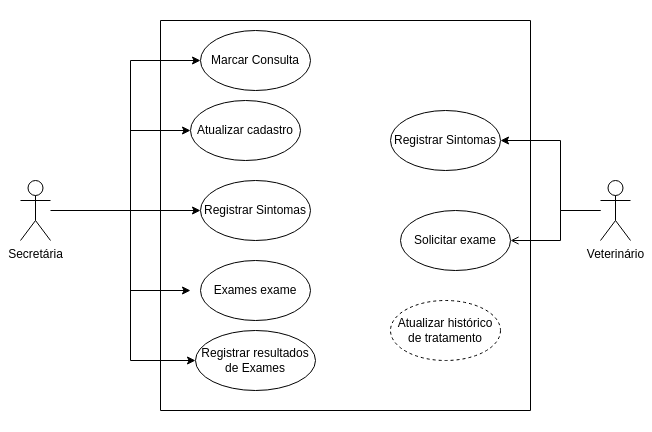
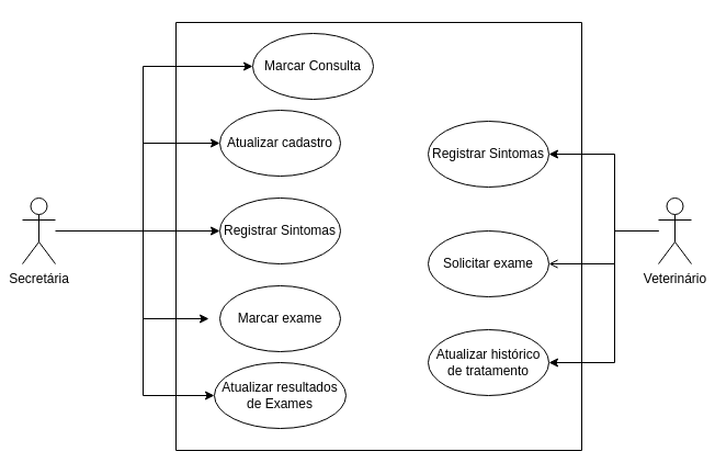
  <mxCell id="0" />
  <mxCell id="1" parent="0" />
  <mxCell id="2" style="edgeStyle=orthogonalEdgeStyle;rounded=0;orthogonalLoop=1;jettySize=auto;html=1;entryX=0;entryY=0.5;entryDx=0;entryDy=0;" edge="1" parent="1" target="12"><mxGeometry relative="1" as="geometry"><mxPoint x="50" y="210" as="sourcePoint" /><Array as="points"><mxPoint x="80" y="210" /><mxPoint x="130" y="210" /><mxPoint x="130" y="60" /></Array></mxGeometry></mxCell>
  <mxCell id="3" style="edgeStyle=orthogonalEdgeStyle;rounded=0;orthogonalLoop=1;jettySize=auto;html=1;" edge="1" parent="1" target="15"><mxGeometry relative="1" as="geometry"><mxPoint x="80" y="210" as="sourcePoint" /><Array as="points"><mxPoint x="130" y="210" /><mxPoint x="130" y="130" /></Array></mxGeometry></mxCell>
  <mxCell id="4" style="edgeStyle=orthogonalEdgeStyle;rounded=0;orthogonalLoop=1;jettySize=auto;html=1;entryX=0;entryY=0.5;entryDx=0;entryDy=0;" edge="1" parent="1" target="13"><mxGeometry relative="1" as="geometry"><mxPoint x="70" y="210" as="sourcePoint" /><Array as="points"><mxPoint x="110" y="210" /><mxPoint x="110" y="210" /></Array></mxGeometry></mxCell>
  <mxCell id="5" style="edgeStyle=orthogonalEdgeStyle;rounded=0;orthogonalLoop=1;jettySize=auto;html=1;entryX=0;entryY=0.5;entryDx=0;entryDy=0;" edge="1" parent="1"><mxGeometry relative="1" as="geometry"><mxPoint x="60" y="210" as="sourcePoint" /><mxPoint x="190" y="290" as="targetPoint" /><Array as="points"><mxPoint x="70" y="210" /><mxPoint x="130" y="210" /><mxPoint x="130" y="290" /></Array></mxGeometry></mxCell>
  <mxCell id="6" style="edgeStyle=orthogonalEdgeStyle;rounded=0;orthogonalLoop=1;jettySize=auto;html=1;entryX=0;entryY=0.5;entryDx=0;entryDy=0;" edge="1" parent="1" target="16"><mxGeometry relative="1" as="geometry"><mxPoint x="60" y="210" as="sourcePoint" /><Array as="points"><mxPoint x="130" y="210" /><mxPoint x="130" y="360" /></Array></mxGeometry></mxCell>
  <mxCell id="7" value="Secretária" style="shape=umlActor;verticalLabelPosition=bottom;verticalAlign=top;html=1;outlineConnect=0;" vertex="1" parent="1"><mxGeometry x="20" y="180" width="30" height="60" as="geometry" /></mxCell>
  <mxCell id="8" style="edgeStyle=orthogonalEdgeStyle;rounded=0;orthogonalLoop=1;jettySize=auto;html=1;entryX=1;entryY=0.5;entryDx=0;entryDy=0;" edge="1" parent="1" source="11" target="17"><mxGeometry relative="1" as="geometry"><Array as="points"><mxPoint x="560" y="210" /><mxPoint x="560" y="140" /></Array></mxGeometry></mxCell>
  <mxCell id="9" style="edgeStyle=orthogonalEdgeStyle;rounded=0;orthogonalLoop=1;jettySize=auto;html=1;entryX=1;entryY=0.5;entryDx=0;entryDy=0;endArrow=open;" edge="1" parent="1" source="11" target="18"><mxGeometry relative="1" as="geometry"><Array as="points"><mxPoint x="560" y="210" /><mxPoint x="560" y="240" /></Array></mxGeometry></mxCell>
+ <mxCell id="10" style="edgeStyle=orthogonalEdgeStyle;rounded=0;orthogonalLoop=1;jettySize=auto;html=1;entryX=1;entryY=0.5;entryDx=0;entryDy=0;" edge="1" parent="1" source="11" target="19"><mxGeometry relative="1" as="geometry"><Array as="points"><mxPoint x="560" y="210" /><mxPoint x="560" y="330" /></Array></mxGeometry></mxCell>
  <mxCell id="11" value="Veterinário" style="shape=umlActor;verticalLabelPosition=bottom;verticalAlign=top;html=1;outlineConnect=0;" vertex="1" parent="1"><mxGeometry x="600" y="180" width="30" height="60" as="geometry" /></mxCell>
- <mxCell id="12" value="Marcar Consulta" style="ellipse;whiteSpace=wrap;html=1;" vertex="1" parent="1"><mxGeometry x="200" y="30" width="110" height="60" as="geometry" /></mxCell>
+ <mxCell id="12" value="Marcar Consulta" style="ellipse;whiteSpace=wrap;html=1;" vertex="1" parent="1"><mxGeometry x="230" y="30" width="110" height="60" as="geometry" /></mxCell>
  <mxCell id="13" value="Registrar Sintomas" style="ellipse;whiteSpace=wrap;html=1;" vertex="1" parent="1"><mxGeometry x="200" y="180" width="110" height="60" as="geometry" /></mxCell>
- <mxCell id="14" value="Exames exame" style="ellipse;whiteSpace=wrap;html=1;" vertex="1" parent="1"><mxGeometry x="200" y="260" width="110" height="60" as="geometry" /></mxCell>
- <mxCell id="15" value="Atualizar cadastro" style="ellipse;whiteSpace=wrap;html=1;" vertex="1" parent="1"><mxGeometry x="190" y="100" width="110" height="60" as="geometry" /></mxCell>
- <mxCell id="16" value="Registrar resultados de Exames" style="ellipse;whiteSpace=wrap;html=1;" vertex="1" parent="1"><mxGeometry x="195" y="330" width="120" height="60" as="geometry" /></mxCell>
+ <mxCell id="14" value="Marcar exame" style="ellipse;whiteSpace=wrap;html=1;" vertex="1" parent="1"><mxGeometry x="200" y="260" width="110" height="60" as="geometry" /></mxCell>
+ <mxCell id="15" value="Atualizar cadastro" style="ellipse;whiteSpace=wrap;html=1;" vertex="1" parent="1"><mxGeometry x="200" y="100" width="110" height="60" as="geometry" /></mxCell>
+ <mxCell id="16" value="Atualizar resultados de Exames" style="ellipse;whiteSpace=wrap;html=1;" vertex="1" parent="1"><mxGeometry x="195" y="330" width="120" height="60" as="geometry" /></mxCell>
  <mxCell id="17" value="Registrar Sintomas" style="ellipse;whiteSpace=wrap;html=1;" vertex="1" parent="1"><mxGeometry x="390" y="110" width="110" height="60" as="geometry" /></mxCell>
- <mxCell id="18" value="Solicitar exame" style="ellipse;whiteSpace=wrap;html=1;" vertex="1" parent="1"><mxGeometry x="400" y="210" width="110" height="60" as="geometry" /></mxCell>
- <mxCell id="19" value="Atualizar histórico de tratamento" style="ellipse;whiteSpace=wrap;html=1;dashed=1;" vertex="1" parent="1"><mxGeometry x="390" y="300" width="110" height="60" as="geometry" /></mxCell>
+ <mxCell id="18" value="Solicitar exame" style="ellipse;whiteSpace=wrap;html=1;" vertex="1" parent="1"><mxGeometry x="390" y="210" width="110" height="60" as="geometry" /></mxCell>
+ <mxCell id="19" value="Atualizar histórico de tratamento" style="ellipse;whiteSpace=wrap;html=1;" vertex="1" parent="1"><mxGeometry x="390" y="300" width="110" height="60" as="geometry" /></mxCell>
  <mxCell id="20" value="" style="endArrow=none;html=1;rounded=0;" edge="1" parent="1"><mxGeometry width="50" height="50" relative="1" as="geometry"><mxPoint x="160" y="410" as="sourcePoint" /><mxPoint x="160" y="20" as="targetPoint" /></mxGeometry></mxCell>
  <mxCell id="21" value="" style="endArrow=none;html=1;rounded=0;" edge="1" parent="1"><mxGeometry width="50" height="50" relative="1" as="geometry"><mxPoint x="530" y="410" as="sourcePoint" /><mxPoint x="530" y="20" as="targetPoint" /></mxGeometry></mxCell>
  <mxCell id="22" value="" style="endArrow=none;html=1;rounded=0;" edge="1" parent="1"><mxGeometry width="50" height="50" relative="1" as="geometry"><mxPoint x="530" y="410" as="sourcePoint" /><mxPoint x="160" y="410" as="targetPoint" /></mxGeometry></mxCell>
  <mxCell id="23" value="" style="endArrow=none;html=1;rounded=0;" edge="1" parent="1"><mxGeometry width="50" height="50" relative="1" as="geometry"><mxPoint x="530" y="20" as="sourcePoint" /><mxPoint x="160" y="20" as="targetPoint" /></mxGeometry></mxCell>
